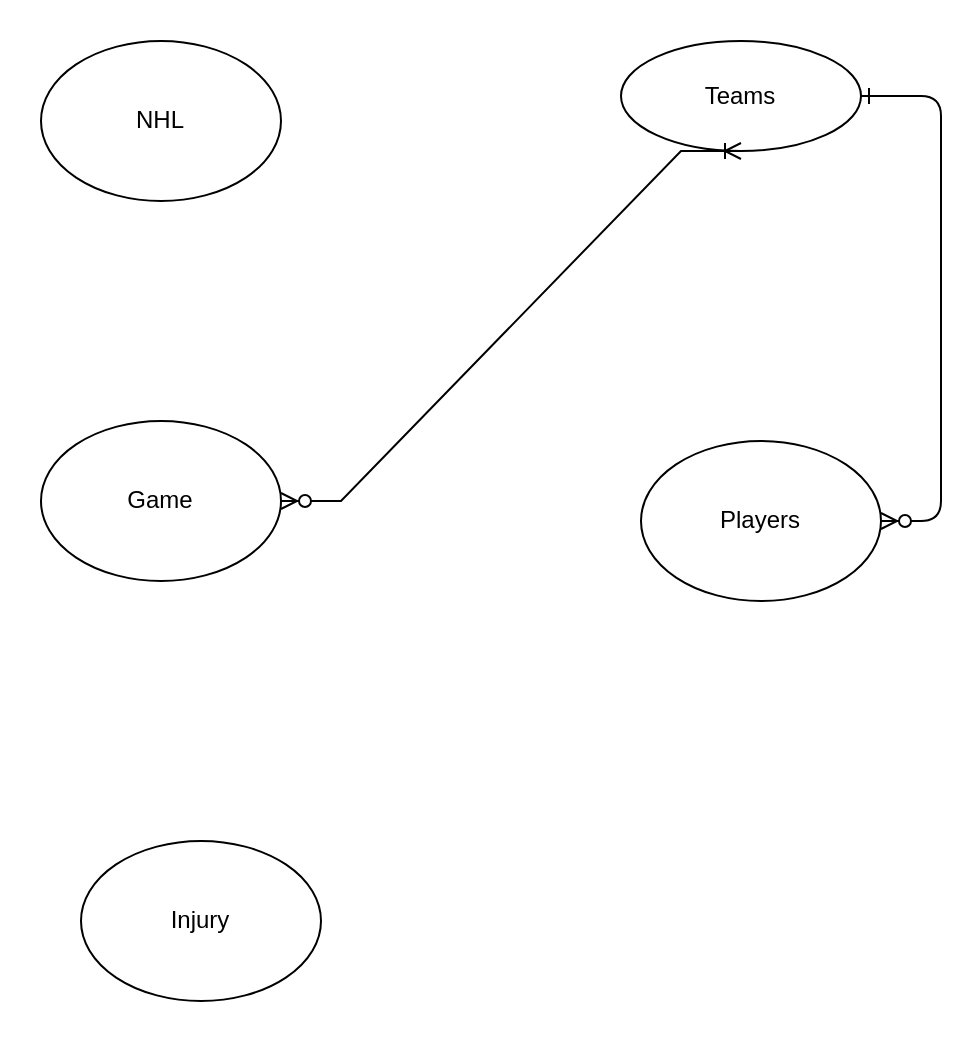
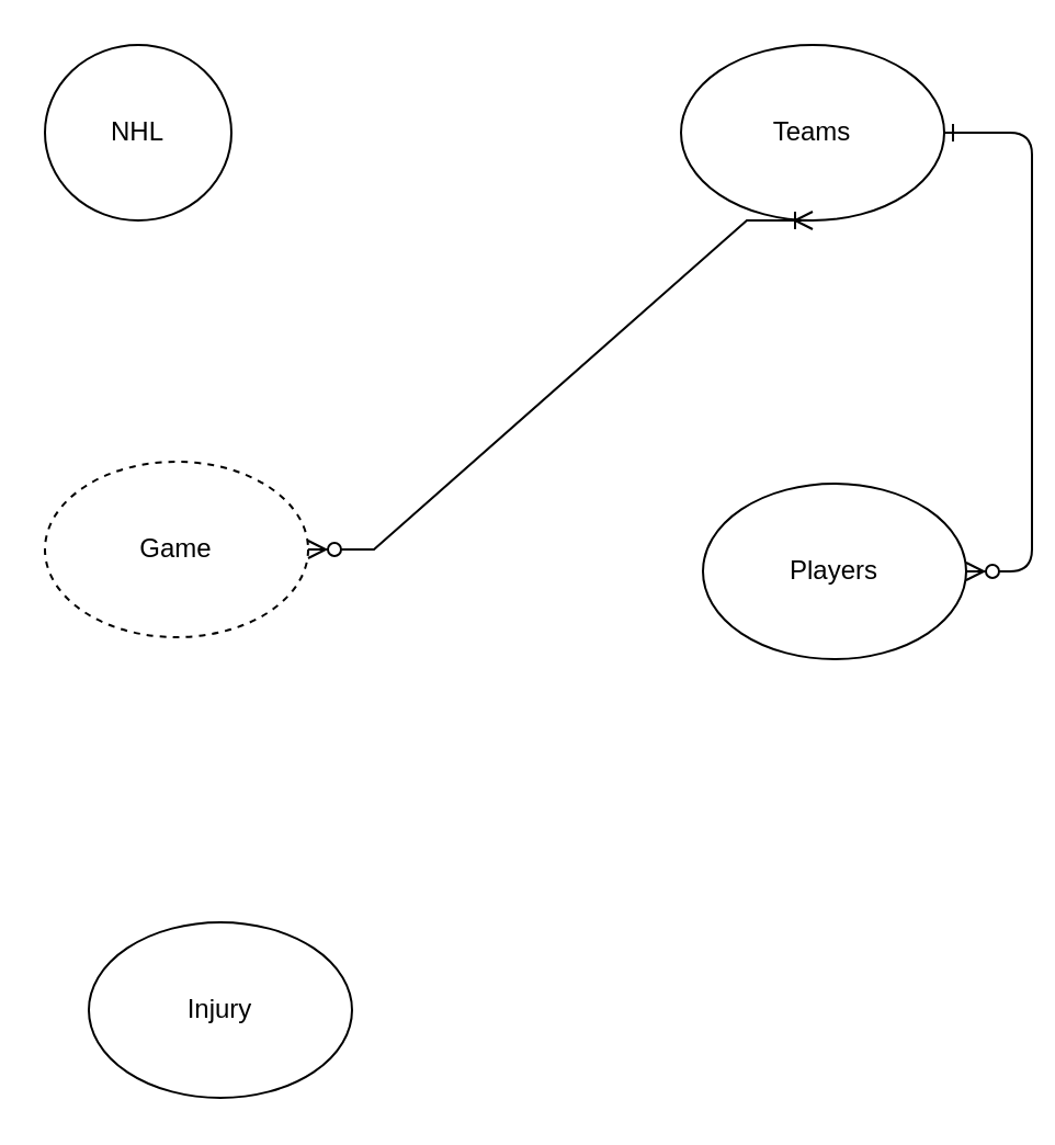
  <mxCell id="0" />
  <mxCell id="1" parent="0" />
- <mxCell id="2" value="NHL" style="ellipse;whiteSpace=wrap;html=1;" vertex="1" parent="1"><mxGeometry x="20" y="20" width="120" height="80" as="geometry" /></mxCell>
- <mxCell id="3" value="Teams" style="ellipse;whiteSpace=wrap;html=1;" vertex="1" parent="1"><mxGeometry x="310" y="20" width="120" height="55" as="geometry" /></mxCell>
+ <mxCell id="2" value="NHL" style="ellipse;whiteSpace=wrap;html=1;" vertex="1" parent="1"><mxGeometry x="20" y="20" width="85" height="80" as="geometry" /></mxCell>
+ <mxCell id="3" value="Teams" style="ellipse;whiteSpace=wrap;html=1;" vertex="1" parent="1"><mxGeometry x="310" y="20" width="120" height="80" as="geometry" /></mxCell>
  <mxCell id="4" value="Players" style="ellipse;whiteSpace=wrap;html=1;" vertex="1" parent="1"><mxGeometry x="320" y="220" width="120" height="80" as="geometry" /></mxCell>
  <mxCell id="5" value="Injury" style="ellipse;whiteSpace=wrap;html=1;" vertex="1" parent="1"><mxGeometry x="40" y="420" width="120" height="80" as="geometry" /></mxCell>
- <mxCell id="6" value="Game" style="ellipse;whiteSpace=wrap;html=1;" vertex="1" parent="1"><mxGeometry x="20" y="210" width="120" height="80" as="geometry" /></mxCell>
+ <mxCell id="6" value="Game" style="ellipse;whiteSpace=wrap;html=1;dashed=1;" vertex="1" parent="1"><mxGeometry x="20" y="210" width="120" height="80" as="geometry" /></mxCell>
  <mxCell id="7" value="" style="edgeStyle=entityRelationEdgeStyle;endArrow=ERzeroToMany;startArrow=ERone;endFill=1;startFill=0;exitX=1;exitY=0.5;exitDx=0;exitDy=0;exitPerimeter=0;" edge="1" parent="1" source="3" target="4"><mxGeometry width="100" height="100" relative="1" as="geometry"><mxPoint x="400" y="-76" as="sourcePoint" /><mxPoint x="640" y="215" as="targetPoint" /></mxGeometry></mxCell>
  <mxCell id="8" value="" style="edgeStyle=entityRelationEdgeStyle;fontSize=12;html=1;endArrow=ERoneToMany;startArrow=ERzeroToMany;rounded=0;exitX=1;exitY=0.5;exitDx=0;exitDy=0;entryX=0.5;entryY=1;entryDx=0;entryDy=0;" edge="1" parent="1" source="6" target="3"><mxGeometry width="100" height="100" relative="1" as="geometry"><mxPoint x="200" y="290" as="sourcePoint" /><mxPoint x="300" y="120" as="targetPoint" /></mxGeometry></mxCell>
